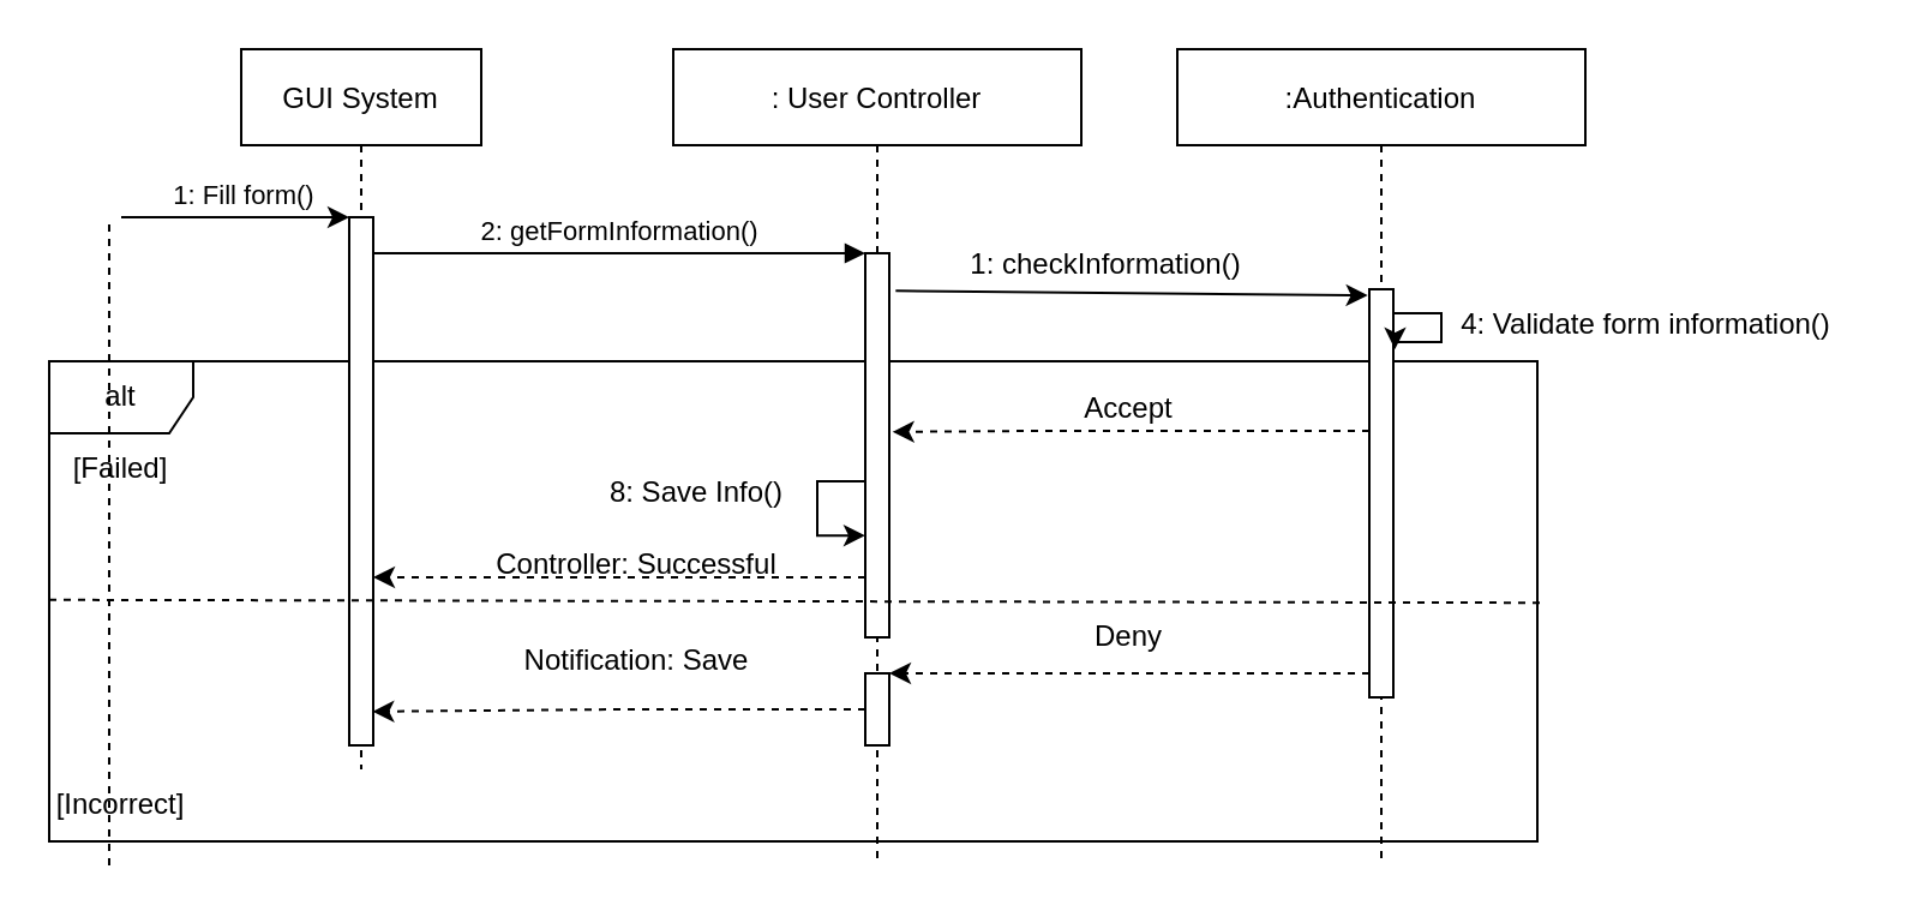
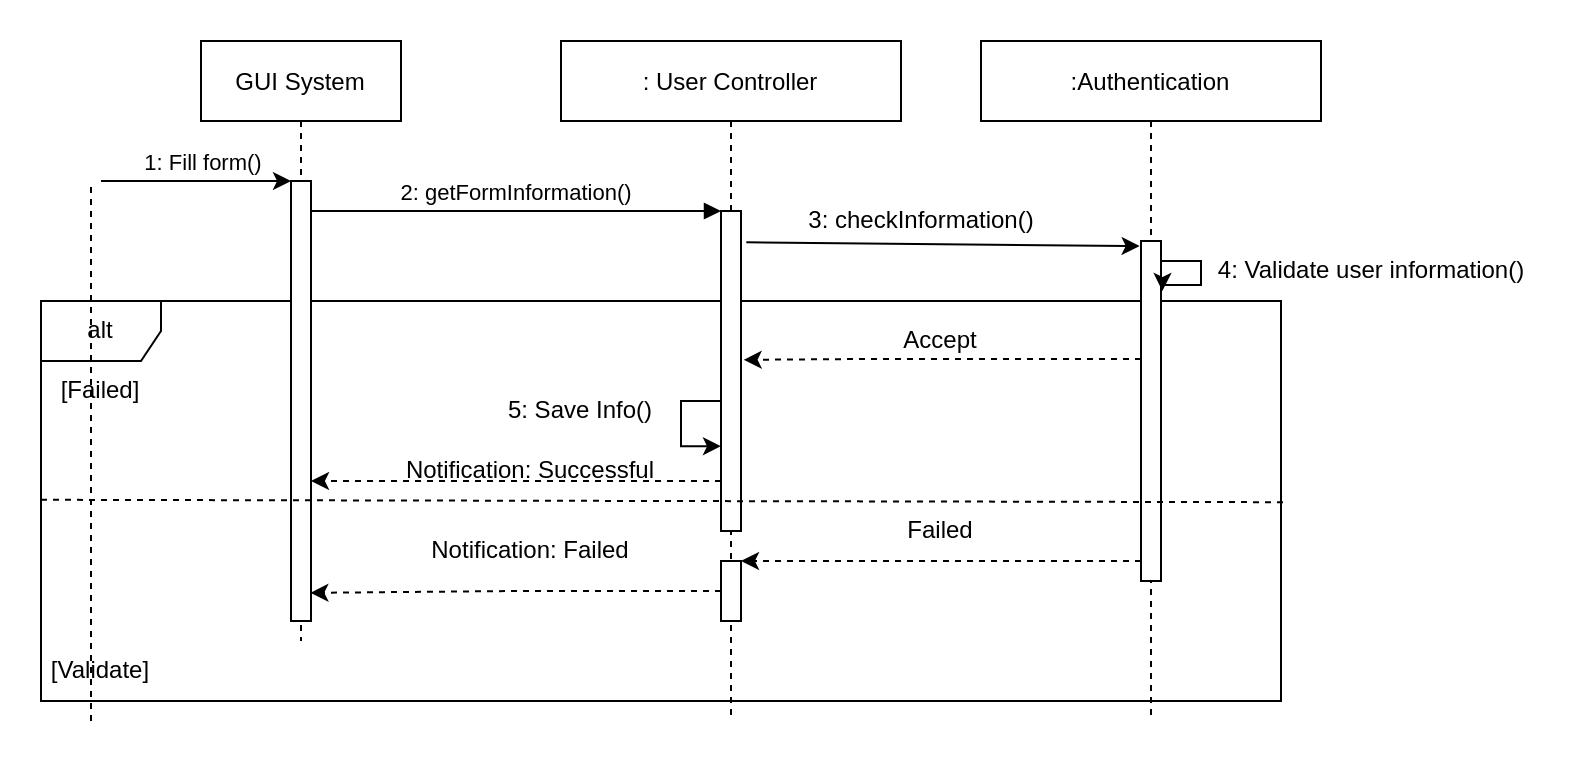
  <mxCell id="0" />
  <mxCell id="1" parent="0" />
  <mxCell id="2" value="alt" style="shape=umlFrame;whiteSpace=wrap;html=1;" vertex="1" parent="1"><mxGeometry x="20" y="150" width="620" height="200" as="geometry" /></mxCell>
  <mxCell id="3" value="GUI System" style="shape=umlLifeline;perimeter=lifelinePerimeter;container=1;collapsible=0;recursiveResize=0;rounded=0;shadow=0;strokeWidth=1;" vertex="1" parent="1"><mxGeometry x="100" y="20" width="100" height="300" as="geometry" /></mxCell>
  <mxCell id="4" value="" style="points=[];perimeter=orthogonalPerimeter;rounded=0;shadow=0;strokeWidth=1;" vertex="1" parent="3"><mxGeometry x="45" y="70" width="10" height="220" as="geometry" /></mxCell>
  <mxCell id="5" value=": User Controller" style="shape=umlLifeline;perimeter=lifelinePerimeter;container=1;collapsible=0;recursiveResize=0;rounded=0;shadow=0;strokeWidth=1;" vertex="1" parent="1"><mxGeometry x="280" y="20" width="170" height="340" as="geometry" /></mxCell>
  <mxCell id="6" value="" style="points=[];perimeter=orthogonalPerimeter;rounded=0;shadow=0;strokeWidth=1;" vertex="1" parent="5"><mxGeometry x="80" y="85" width="10" height="160" as="geometry" /></mxCell>
  <mxCell id="7" value="" style="points=[];perimeter=orthogonalPerimeter;rounded=0;shadow=0;strokeWidth=1;" vertex="1" parent="5"><mxGeometry x="80" y="260" width="10" height="30" as="geometry" /></mxCell>
  <mxCell id="8" style="edgeStyle=orthogonalEdgeStyle;rounded=0;orthogonalLoop=1;jettySize=auto;html=1;entryX=0;entryY=0.735;entryDx=0;entryDy=0;entryPerimeter=0;" edge="1" parent="5" source="6" target="6"><mxGeometry relative="1" as="geometry"><Array as="points"><mxPoint x="60" y="180" /><mxPoint x="60" y="203" /></Array></mxGeometry></mxCell>
  <mxCell id="9" value="2: getFormInformation()" style="verticalAlign=bottom;endArrow=block;entryX=0;entryY=0;shadow=0;strokeWidth=1;" edge="1" parent="1" source="4" target="6"><mxGeometry relative="1" as="geometry"><mxPoint x="255" y="100" as="sourcePoint" /></mxGeometry></mxCell>
  <mxCell id="10" value="" style="endArrow=none;dashed=1;html=1;rounded=0;" edge="1" parent="1"><mxGeometry width="50" height="50" relative="1" as="geometry"><mxPoint x="45" y="360" as="sourcePoint" /><mxPoint x="45" y="90" as="targetPoint" /></mxGeometry></mxCell>
  <mxCell id="11" value=":Authentication" style="shape=umlLifeline;perimeter=lifelinePerimeter;container=1;collapsible=0;recursiveResize=0;rounded=0;shadow=0;strokeWidth=1;" vertex="1" parent="1"><mxGeometry x="490" y="20" width="170" height="340" as="geometry" /></mxCell>
  <mxCell id="12" value="" style="points=[];perimeter=orthogonalPerimeter;rounded=0;shadow=0;strokeWidth=1;" vertex="1" parent="11"><mxGeometry x="80" y="100" width="10" height="170" as="geometry" /></mxCell>
  <mxCell id="13" style="edgeStyle=orthogonalEdgeStyle;rounded=0;orthogonalLoop=1;jettySize=auto;html=1;entryX=1.067;entryY=0.147;entryDx=0;entryDy=0;entryPerimeter=0;" edge="1" parent="11" source="12" target="12"><mxGeometry relative="1" as="geometry"><Array as="points"><mxPoint x="110" y="110" /><mxPoint x="110" y="122" /></Array></mxGeometry></mxCell>
  <mxCell id="14" value="" style="endArrow=classic;html=1;rounded=0;" edge="1" parent="1" target="4"><mxGeometry width="50" height="50" relative="1" as="geometry"><mxPoint x="50" y="90" as="sourcePoint" /><mxPoint x="390" y="50" as="targetPoint" /></mxGeometry></mxCell>
  <mxCell id="15" value="1: Fill form()" style="edgeLabel;html=1;align=center;verticalAlign=middle;resizable=0;points=[];" vertex="1" connectable="0" parent="14"><mxGeometry x="-0.354" y="1" relative="1" as="geometry"><mxPoint x="19" y="-9" as="offset" /></mxGeometry></mxCell>
  <mxCell id="16" value="" style="endArrow=classic;html=1;rounded=0;entryX=-0.067;entryY=0.015;entryDx=0;entryDy=0;entryPerimeter=0;exitX=1.267;exitY=0.098;exitDx=0;exitDy=0;exitPerimeter=0;" edge="1" parent="1" source="6" target="12"><mxGeometry width="50" height="50" relative="1" as="geometry"><mxPoint x="370" y="110" as="sourcePoint" /><mxPoint x="390" y="50" as="targetPoint" /></mxGeometry></mxCell>
- <mxCell id="17" value="1: checkInformation()" style="text;html=1;align=center;verticalAlign=middle;resizable=0;points=[];autosize=1;strokeColor=none;fillColor=none;" vertex="1" parent="1"><mxGeometry x="390" y="95" width="140" height="30" as="geometry" /></mxCell>
+ <mxCell id="17" value="3: checkInformation()" style="text;html=1;align=center;verticalAlign=middle;resizable=0;points=[];autosize=1;strokeColor=none;fillColor=none;" vertex="1" parent="1"><mxGeometry x="390" y="95" width="140" height="30" as="geometry" /></mxCell>
  <mxCell id="18" value="" style="endArrow=none;dashed=1;html=1;rounded=0;exitX=0;exitY=0.497;exitDx=0;exitDy=0;exitPerimeter=0;entryX=1.006;entryY=0.503;entryDx=0;entryDy=0;entryPerimeter=0;" edge="1" parent="1" source="2" target="2"><mxGeometry width="50" height="50" relative="1" as="geometry"><mxPoint x="340" y="200" as="sourcePoint" /><mxPoint x="390" y="150" as="targetPoint" /></mxGeometry></mxCell>
- <mxCell id="19" value="4: Validate form information()" style="text;html=1;align=center;verticalAlign=middle;resizable=0;points=[];autosize=1;strokeColor=none;fillColor=none;" vertex="1" parent="1"><mxGeometry x="595" y="120" width="180" height="30" as="geometry" /></mxCell>
+ <mxCell id="19" value="4: Validate user information()" style="text;html=1;align=center;verticalAlign=middle;resizable=0;points=[];autosize=1;strokeColor=none;fillColor=none;" vertex="1" parent="1"><mxGeometry x="595" y="120" width="180" height="30" as="geometry" /></mxCell>
  <mxCell id="20" style="edgeStyle=orthogonalEdgeStyle;rounded=0;orthogonalLoop=1;jettySize=auto;html=1;entryX=1.133;entryY=0.465;entryDx=0;entryDy=0;entryPerimeter=0;dashed=1;" edge="1" parent="1" source="12" target="6"><mxGeometry relative="1" as="geometry"><Array as="points"><mxPoint x="430" y="179" /><mxPoint x="430" y="179" /></Array></mxGeometry></mxCell>
  <mxCell id="21" value="Accept" style="text;html=1;strokeColor=none;fillColor=none;align=center;verticalAlign=middle;whiteSpace=wrap;rounded=0;" vertex="1" parent="1"><mxGeometry x="440" y="155" width="60" height="30" as="geometry" /></mxCell>
  <mxCell id="22" value="[Failed]" style="text;html=1;strokeColor=none;fillColor=none;align=center;verticalAlign=middle;whiteSpace=wrap;rounded=0;" vertex="1" parent="1"><mxGeometry x="20" y="180" width="60" height="30" as="geometry" /></mxCell>
- <mxCell id="23" value="[Incorrect]" style="text;html=1;strokeColor=none;fillColor=none;align=center;verticalAlign=middle;whiteSpace=wrap;rounded=0;" vertex="1" parent="1"><mxGeometry x="20" y="320" width="60" height="30" as="geometry" /></mxCell>
+ <mxCell id="23" value="[Validate]" style="text;html=1;strokeColor=none;fillColor=none;align=center;verticalAlign=middle;whiteSpace=wrap;rounded=0;" vertex="1" parent="1"><mxGeometry x="20" y="320" width="60" height="30" as="geometry" /></mxCell>
  <mxCell id="24" style="edgeStyle=orthogonalEdgeStyle;rounded=0;orthogonalLoop=1;jettySize=auto;html=1;dashed=1;" edge="1" parent="1" source="6" target="4"><mxGeometry relative="1" as="geometry"><Array as="points"><mxPoint x="180" y="240" /><mxPoint x="180" y="240" /></Array></mxGeometry></mxCell>
- <mxCell id="25" value="Notification: Save" style="text;html=1;strokeColor=none;fillColor=none;align=center;verticalAlign=middle;whiteSpace=wrap;rounded=0;" vertex="1" parent="1"><mxGeometry x="200" y="260" width="130" height="30" as="geometry" /></mxCell>
+ <mxCell id="25" value="Notification: Failed" style="text;html=1;strokeColor=none;fillColor=none;align=center;verticalAlign=middle;whiteSpace=wrap;rounded=0;" vertex="1" parent="1"><mxGeometry x="200" y="260" width="130" height="30" as="geometry" /></mxCell>
  <mxCell id="26" style="edgeStyle=orthogonalEdgeStyle;rounded=0;orthogonalLoop=1;jettySize=auto;html=1;dashed=1;" edge="1" parent="1" source="12"><mxGeometry relative="1" as="geometry"><mxPoint x="370" y="280" as="targetPoint" /><Array as="points"><mxPoint x="371" y="280" /></Array></mxGeometry></mxCell>
- <mxCell id="27" value="Deny" style="text;html=1;strokeColor=none;fillColor=none;align=center;verticalAlign=middle;whiteSpace=wrap;rounded=0;" vertex="1" parent="1"><mxGeometry x="440" y="250" width="60" height="30" as="geometry" /></mxCell>
+ <mxCell id="27" value="Failed" style="text;html=1;strokeColor=none;fillColor=none;align=center;verticalAlign=middle;whiteSpace=wrap;rounded=0;" vertex="1" parent="1"><mxGeometry x="440" y="250" width="60" height="30" as="geometry" /></mxCell>
  <mxCell id="28" style="edgeStyle=orthogonalEdgeStyle;rounded=0;orthogonalLoop=1;jettySize=auto;html=1;entryX=0.967;entryY=0.936;entryDx=0;entryDy=0;entryPerimeter=0;dashed=1;" edge="1" parent="1" source="7" target="4"><mxGeometry relative="1" as="geometry" /></mxCell>
- <mxCell id="29" value="Controller: Successful" style="text;html=1;strokeColor=none;fillColor=none;align=center;verticalAlign=middle;whiteSpace=wrap;rounded=0;" vertex="1" parent="1"><mxGeometry x="200" y="220" width="130" height="30" as="geometry" /></mxCell>
- <mxCell id="30" value="8: Save Info()" style="text;html=1;strokeColor=none;fillColor=none;align=center;verticalAlign=middle;whiteSpace=wrap;rounded=0;" vertex="1" parent="1"><mxGeometry x="250" y="190" width="80" height="30" as="geometry" /></mxCell>
+ <mxCell id="29" value="Notification: Successful" style="text;html=1;strokeColor=none;fillColor=none;align=center;verticalAlign=middle;whiteSpace=wrap;rounded=0;" vertex="1" parent="1"><mxGeometry x="200" y="220" width="130" height="30" as="geometry" /></mxCell>
+ <mxCell id="30" value="5: Save Info()" style="text;html=1;strokeColor=none;fillColor=none;align=center;verticalAlign=middle;whiteSpace=wrap;rounded=0;" vertex="1" parent="1"><mxGeometry x="250" y="190" width="80" height="30" as="geometry" /></mxCell>
